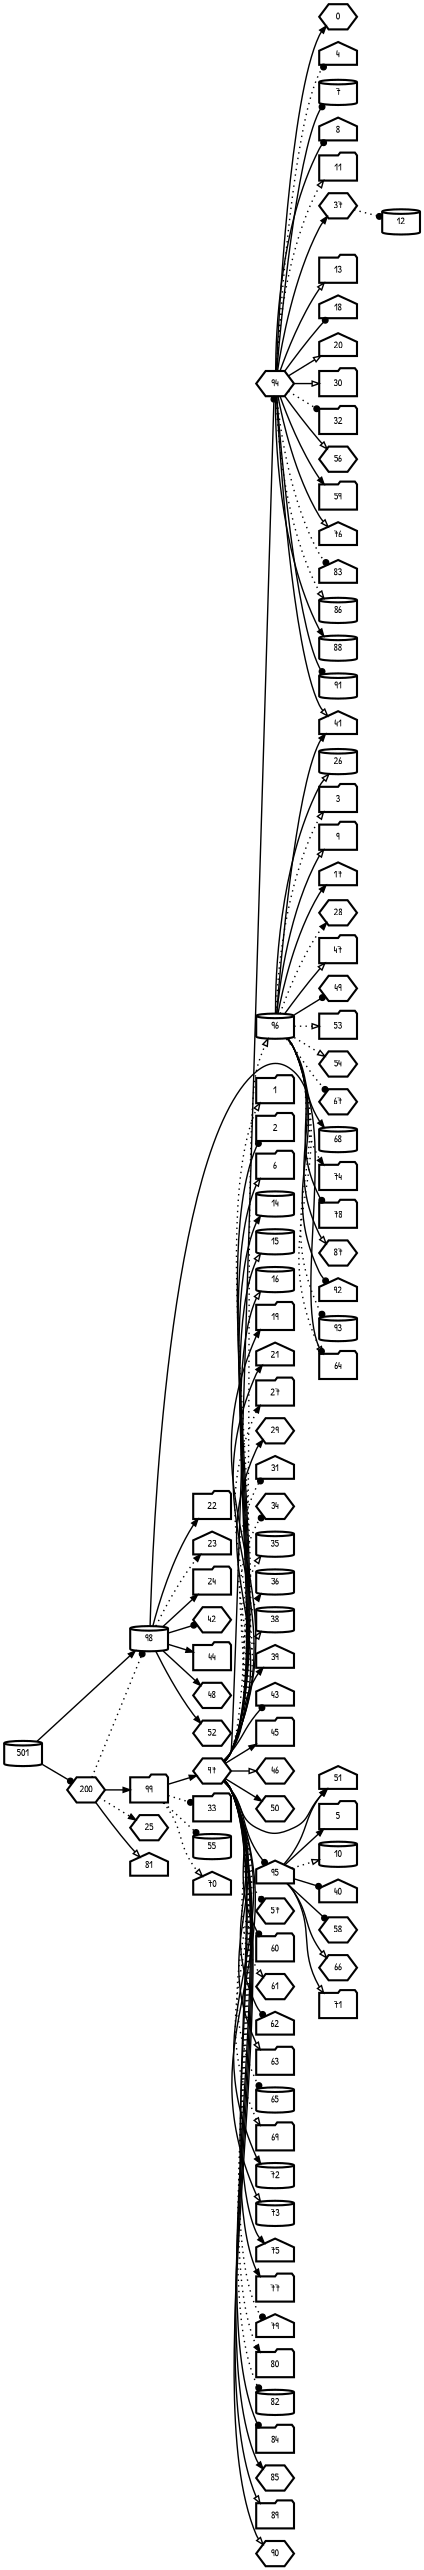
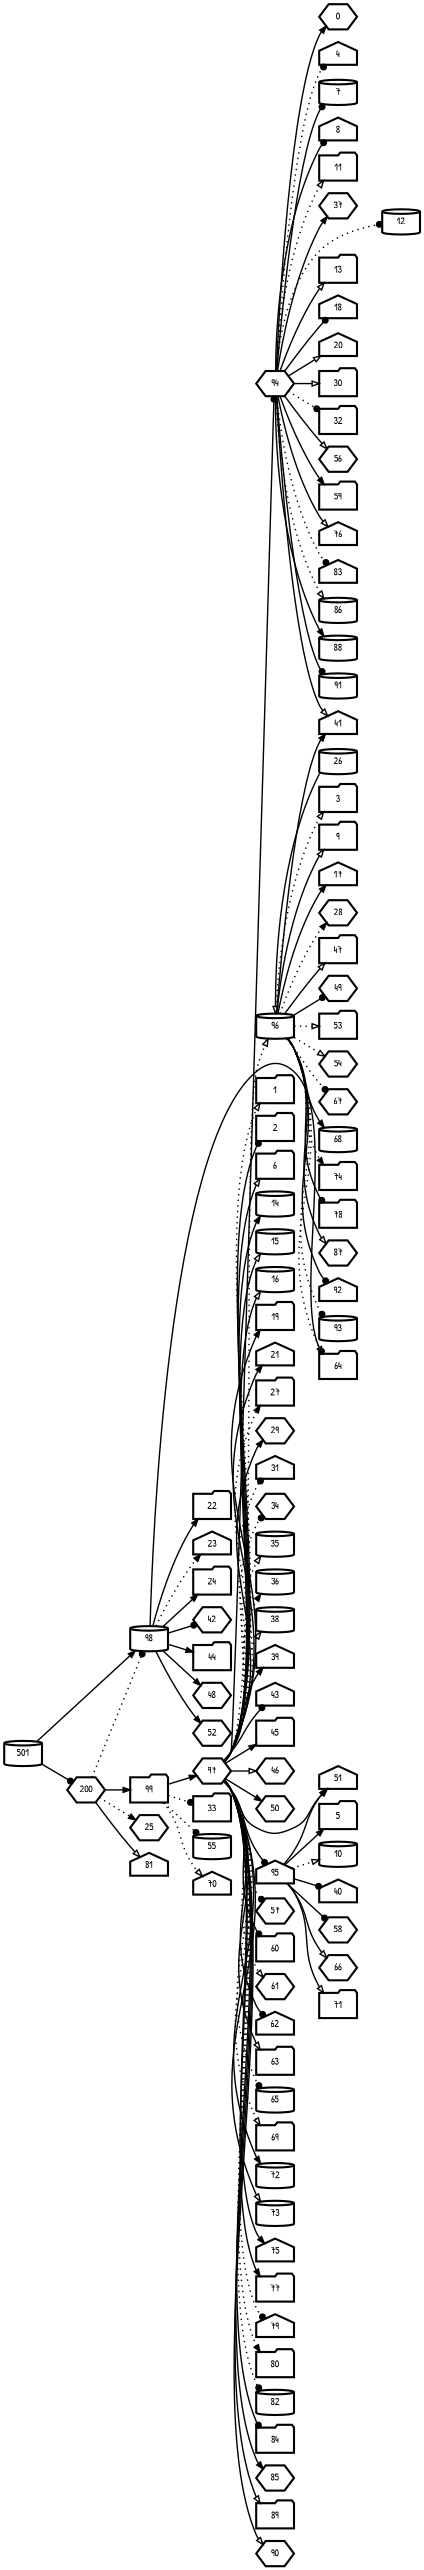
  digraph {
    fontname="Patrick Hand"
    rankdir=LR
    node [fontname="Patrick Hand" penwidth=3 shape=folder]
    edge [arrowhead=normal fontname="Patrick Hand" penwidth=2 style=solid]
    n1 [label=0 shape=hexagon]
    n2 [label=1]
    n3 [label=2]
    n4 [label=3]
    n5 [label=4 shape=house]
    n6 [label=5]
    n7 [label=6]
    n8 [label=7 shape=cylinder]
    n9 [label=8 shape=house]
    n10 [label=9]
    n11 [label=10 shape=cylinder]
    n12 [label=11]
    n13 [label=12 shape=cylinder]
    n14 [label=13]
    n15 [label=14 shape=cylinder]
    n16 [label=15 shape=cylinder]
    n17 [label=16 shape=cylinder]
    n18 [label=17 shape=house]
    n19 [label=18 shape=house]
    n20 [label=19]
    n21 [label=20 shape=house]
    n22 [label=21 shape=house]
    n23 [label=22]
    n24 [label=23 shape=house]
    n25 [label=24]
    n26 [label=25 shape=hexagon]
    n27 [label=26 shape=cylinder]
    n28 [label=27]
    n29 [label=28 shape=hexagon]
    n30 [label=29 shape=hexagon]
    n31 [label=30]
    n32 [label=31 shape=house]
    n33 [label=32]
    n34 [label=33]
    n35 [label=34 shape=hexagon]
    n36 [label=35 shape=cylinder]
    n37 [label=36 shape=cylinder]
    n38 [label=37 shape=hexagon]
    n39 [label=38 shape=cylinder]
    n40 [label=39 shape=house]
    n41 [label=40 shape=house]
    n42 [label=41 shape=house]
    n43 [label=42 shape=hexagon]
    n44 [label=43 shape=house]
    n45 [label=44]
    n46 [label=45]
    n47 [label=46 shape=hexagon]
    n48 [label=47]
    n49 [label=48 shape=hexagon]
    n50 [label=49 shape=hexagon]
    n51 [label=50 shape=hexagon]
    n52 [label=51 shape=house]
    n53 [label=52 shape=hexagon]
    n54 [label=53]
    n55 [label=54 shape=hexagon]
    n56 [label=55 shape=cylinder]
    n57 [label=56 shape=hexagon]
    n58 [label=57 shape=hexagon]
    n59 [label=58 shape=hexagon]
    n60 [label=59]
    n61 [label=60]
    n62 [label=61 shape=hexagon]
    n63 [label=62 shape=house]
    n64 [label=63]
    n65 [label=64]
    n66 [label=65 shape=cylinder]
    n67 [label=66 shape=hexagon]
    n68 [label=67 shape=hexagon]
    n69 [label=68 shape=cylinder]
    n70 [label=69]
    n71 [label=70 shape=house]
    n72 [label=71]
    n73 [label=72 shape=cylinder]
    n74 [label=73 shape=cylinder]
    n75 [label=74]
    n76 [label=75 shape=house]
    n77 [label=76 shape=house]
    n78 [label=77]
    n79 [label=78]
    n80 [label=79 shape=house]
    n81 [label=80]
    n82 [label=81 shape=house]
    n83 [label=82 shape=cylinder]
    n84 [label=83 shape=house]
    n85 [label=84]
    n86 [label=85 shape=hexagon]
    n87 [label=86 shape=cylinder]
    n88 [label=87 shape=hexagon]
    n89 [label=88 shape=cylinder]
    n90 [label=89]
    n91 [label=90 shape=hexagon]
    n92 [label=91 shape=cylinder]
    n93 [label=92 shape=house]
    n94 [label=93 shape=cylinder]
    n95 [label=95 shape=house]
    n96 [label=96 shape=cylinder]
    n97 [label=98 shape=cylinder]
    n98 [label=94 shape=hexagon]
    n99 [label=97 shape=hexagon]
    n100 [label=99]
    n101 [label=200 shape=hexagon]
    n102 [label=501 shape=cylinder]
    n95 -> n6
    n95 -> n11 [arrowhead=onormal style=dotted]
    n95 -> n41 [arrowhead=dot]
    n95 -> n52
    n95 -> n59 [arrowhead=dot]
    n95 -> n67 [arrowhead=onormal]
    n95 -> n72 [arrowhead=onormal]
    n96 -> n4 [arrowhead=onormal style=dotted]
    n96 -> n10 [arrowhead=onormal]
    n96 -> n18
-   n96 -> n27 [arrowhead=onormal]
+   n27 -> n96 [arrowhead=onormal]
    n96 -> n29 [style=dotted]
    n96 -> n42
    n96 -> n48 [arrowhead=onormal]
    n96 -> n50 [arrowhead=dot]
    n96 -> n54 [arrowhead=onormal style=dotted]
    n96 -> n55 [arrowhead=onormal style=dotted]
    n96 -> n65 [arrowhead=dot style=dotted]
    n96 -> n68 [arrowhead=dot style=dotted]
    n96 -> n69 [style=bold]
    n96 -> n75 [style=dotted]
    n96 -> n79 [arrowhead=dot style=bold]
    n96 -> n88 [arrowhead=onormal]
    n96 -> n93 [arrowhead=dot]
    n96 -> n94 [arrowhead=dot style=dotted]
    n97 -> n23
    n97 -> n24 [style=dotted]
    n97 -> n25
    n97 -> n43 [arrowhead=dot]
    n97 -> n45 [style=bold]
    n97 -> n49 [style=bold]
    n97 -> n53
    n97 -> n65 [arrowhead=onormal style=bold]
    n98 -> n1
    n98 -> n5 [arrowhead=dot style=dotted]
    n98 -> n8 [arrowhead=dot]
    n98 -> n9 [arrowhead=dot]
    n98 -> n12 [arrowhead=onormal style=dotted]
-   n38 -> n13 [arrowhead=dot style=dotted]
+   n98 -> n13 [arrowhead=dot style=dotted]
    n98 -> n14 [arrowhead=onormal style=bold]
    n98 -> n19 [arrowhead=dot]
    n98 -> n21 [arrowhead=onormal style=bold]
    n98 -> n31 [arrowhead=onormal style=bold]
    n98 -> n33 [arrowhead=dot style=dotted]
    n98 -> n38 [style=bold]
    n98 -> n42 [arrowhead=onormal style=bold]
    n98 -> n57 [arrowhead=onormal style=bold]
    n98 -> n60
    n98 -> n77 [arrowhead=onormal style=bold]
    n98 -> n84 [arrowhead=dot style=dotted]
    n98 -> n87 [arrowhead=onormal style=dotted]
    n98 -> n89 [style=bold]
    n98 -> n92 [arrowhead=dot]
    n99 -> n2 [arrowhead=onormal style=dotted]
    n99 -> n3 [arrowhead=dot style=bold]
    n99 -> n7 [arrowhead=onormal style=bold]
    n99 -> n15
    n99 -> n16 [arrowhead=onormal]
    n99 -> n17 [arrowhead=onormal]
    n99 -> n20
    n99 -> n22
    n99 -> n28 [style=dotted]
    n99 -> n30
    n99 -> n32 [arrowhead=dot style=dotted]
    n99 -> n35 [arrowhead=dot style=dotted]
    n99 -> n36 [arrowhead=onormal style=dotted]
    n99 -> n37 [style=dotted]
    n99 -> n39 [arrowhead=onormal style=dotted]
    n99 -> n40
    n99 -> n44 [arrowhead=dot style=bold]
    n99 -> n46
    n99 -> n47 [arrowhead=onormal style=bold]
    n99 -> n51
    n99 -> n52 [style=bold]
    n99 -> n58 [arrowhead=dot style=dotted]
    n99 -> n61 [arrowhead=dot]
    n99 -> n62 [arrowhead=onormal style=dotted]
    n99 -> n63 [arrowhead=dot]
    n99 -> n64 [arrowhead=onormal style=bold]
    n99 -> n66 [arrowhead=dot style=dotted]
    n99 -> n70 [arrowhead=onormal style=dotted]
    n99 -> n73
    n99 -> n74 [arrowhead=onormal]
    n99 -> n76 [style=bold]
    n99 -> n78
    n99 -> n80 [arrowhead=dot style=dotted]
    n99 -> n81 [style=dotted]
    n99 -> n83 [arrowhead=dot style=dotted]
    n99 -> n85 [arrowhead=dot style=bold]
    n99 -> n86 [style=bold]
    n99 -> n90 [arrowhead=onormal style=bold]
    n99 -> n91 [arrowhead=onormal]
    n99 -> n95 [arrowhead=dot]
    n99 -> n96 [arrowhead=onormal style=dotted]
    n99 -> n98 [arrowhead=dot]
    n100 -> n34 [arrowhead=dot style=dotted]
    n100 -> n56 [arrowhead=dot style=dotted]
    n100 -> n71 [arrowhead=onormal style=dotted]
    n100 -> n99 [style=bold]
    n101 -> n26 [style=dotted]
    n101 -> n82 [arrowhead=onormal style=bold]
    n101 -> n97 [arrowhead=dot style=dotted]
    n101 -> n100 [style=bold]
    n102 -> n97
    n102 -> n101 [arrowhead=dot style=bold]
  }
